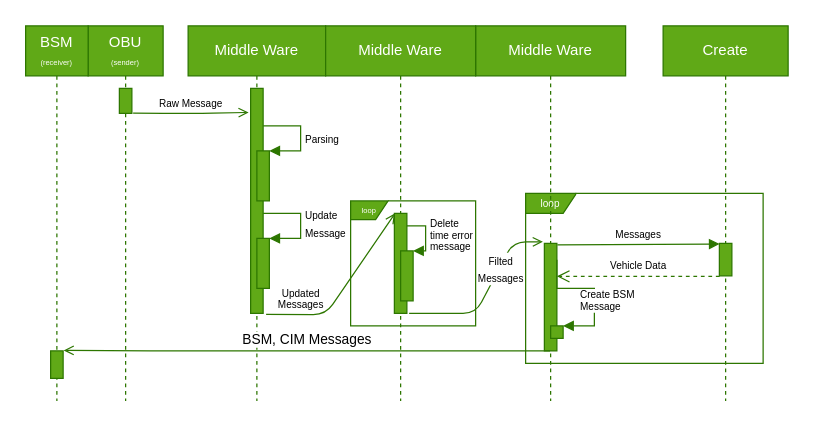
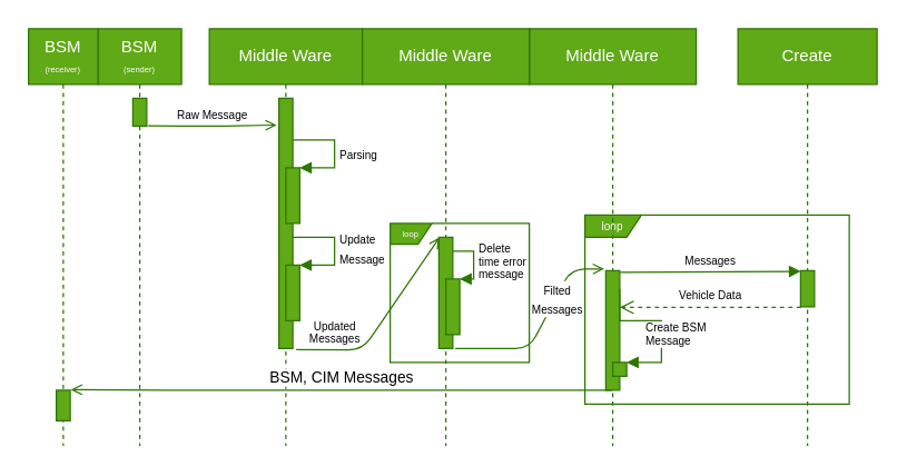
  <mxCell id="0" />
  <mxCell id="1" parent="0" />
  <mxCell id="2" value="loop" style="shape=umlFrame;whiteSpace=wrap;html=1;fontSize=8;width=40;height=16;fillColor=#60a917;strokeColor=#2D7600;fontColor=#ffffff;" vertex="1" parent="1"><mxGeometry x="420" y="154" width="190" height="136" as="geometry" /></mxCell>
  <mxCell id="3" value="Middle Ware" style="shape=umlLifeline;perimeter=lifelinePerimeter;whiteSpace=wrap;html=1;container=1;collapsible=0;recursiveResize=0;outlineConnect=0;fillColor=#60a917;strokeColor=#2D7600;fontColor=#ffffff;" vertex="1" parent="1"><mxGeometry x="380" y="20" width="120" height="300" as="geometry" /></mxCell>
  <mxCell id="4" value="" style="html=1;points=[];perimeter=orthogonalPerimeter;fillColor=#60a917;strokeColor=#2D7600;fontColor=#ffffff;" vertex="1" parent="3"><mxGeometry x="55" y="174" width="10" height="86" as="geometry" /></mxCell>
  <mxCell id="5" value="" style="html=1;points=[];perimeter=orthogonalPerimeter;fontSize=8;fillColor=#60a917;strokeColor=#2D7600;fontColor=#ffffff;" vertex="1" parent="3"><mxGeometry x="60" y="240" width="10" height="10" as="geometry" /></mxCell>
  <mxCell id="6" value="Create BSM&lt;br&gt;Message" style="edgeStyle=orthogonalEdgeStyle;html=1;align=left;spacingLeft=2;endArrow=block;rounded=0;entryX=1;entryY=0;strokeWidth=1;fontSize=8;fillColor=#60a917;strokeColor=#2D7600;labelBackgroundColor=#FFFFFF;fontColor=#000000;" edge="1" target="5" parent="3"><mxGeometry x="-0.296" y="-10" relative="1" as="geometry"><mxPoint x="65" y="187" as="sourcePoint" /><Array as="points"><mxPoint x="65" y="210" /><mxPoint x="95" y="210" /><mxPoint x="95" y="240" /></Array><mxPoint as="offset" /></mxGeometry></mxCell>
- <mxCell id="7" value="OBU&lt;br&gt;&lt;font style=&quot;font-size: 6px;&quot;&gt;(sender)&lt;/font&gt;" style="shape=umlLifeline;perimeter=lifelinePerimeter;whiteSpace=wrap;html=1;container=1;collapsible=0;recursiveResize=0;outlineConnect=0;size=40;fillColor=#60a917;strokeColor=#2D7600;fontColor=#ffffff;" vertex="1" parent="1"><mxGeometry x="70" y="20" width="60" height="300" as="geometry" /></mxCell>
+ <mxCell id="7" value="BSM&lt;br&gt;&lt;font style=&quot;font-size: 6px;&quot;&gt;(sender)&lt;/font&gt;" style="shape=umlLifeline;perimeter=lifelinePerimeter;whiteSpace=wrap;html=1;container=1;collapsible=0;recursiveResize=0;outlineConnect=0;size=40;fillColor=#60a917;strokeColor=#2D7600;fontColor=#ffffff;" vertex="1" parent="1"><mxGeometry x="70" y="20" width="60" height="300" as="geometry" /></mxCell>
  <mxCell id="8" value="" style="html=1;points=[];perimeter=orthogonalPerimeter;fillColor=#60a917;strokeColor=#2D7600;fontColor=#ffffff;" vertex="1" parent="7"><mxGeometry x="25" y="50" width="10" height="20" as="geometry" /></mxCell>
  <mxCell id="9" value="Middle Ware" style="shape=umlLifeline;perimeter=lifelinePerimeter;whiteSpace=wrap;html=1;container=1;collapsible=0;recursiveResize=0;outlineConnect=0;fillColor=#60a917;strokeColor=#2D7600;fontColor=#ffffff;" vertex="1" parent="1"><mxGeometry x="150" y="20" width="110" height="300" as="geometry" /></mxCell>
  <mxCell id="10" value="" style="html=1;points=[];perimeter=orthogonalPerimeter;fillColor=#60a917;strokeColor=#2D7600;fontColor=#ffffff;" vertex="1" parent="9"><mxGeometry x="50" y="50" width="10" height="180" as="geometry" /></mxCell>
  <mxCell id="11" value="" style="html=1;points=[];perimeter=orthogonalPerimeter;fillColor=#60a917;strokeColor=#2D7600;fontColor=#ffffff;" vertex="1" parent="9"><mxGeometry x="55" y="100" width="10" height="40" as="geometry" /></mxCell>
  <mxCell id="12" value="&lt;font style=&quot;font-size: 8px;&quot;&gt;Parsing&lt;/font&gt;" style="edgeStyle=orthogonalEdgeStyle;html=1;align=left;spacingLeft=2;endArrow=block;rounded=0;entryX=1;entryY=0;fillColor=#60a917;strokeColor=#2D7600;labelBackgroundColor=none;fontColor=#000000;" edge="1" target="11" parent="9"><mxGeometry x="0.067" relative="1" as="geometry"><mxPoint x="60" y="80" as="sourcePoint" /><Array as="points"><mxPoint x="90" y="80" /><mxPoint x="90" y="100" /></Array><mxPoint as="offset" /></mxGeometry></mxCell>
  <mxCell id="13" value="" style="html=1;points=[];perimeter=orthogonalPerimeter;fillColor=#60a917;strokeColor=#2D7600;fontColor=#ffffff;" vertex="1" parent="9"><mxGeometry x="55" y="170" width="10" height="40" as="geometry" /></mxCell>
  <mxCell id="14" value="&lt;font style=&quot;font-size: 8px;&quot;&gt;Update&lt;br&gt;Message&lt;/font&gt;" style="edgeStyle=orthogonalEdgeStyle;html=1;align=left;spacingLeft=2;endArrow=block;rounded=0;entryX=1;entryY=0;fillColor=#60a917;strokeColor=#2D7600;labelBackgroundColor=none;fontColor=#000000;" edge="1" target="13" parent="9"><mxGeometry relative="1" as="geometry"><mxPoint x="60" y="150" as="sourcePoint" /><Array as="points"><mxPoint x="90" y="150" /></Array></mxGeometry></mxCell>
  <mxCell id="15" value="&lt;font style=&quot;font-size: 8px;&quot;&gt;Raw Message&lt;/font&gt;" style="html=1;verticalAlign=bottom;endArrow=open;endFill=0;exitX=1.1;exitY=0.993;exitDx=0;exitDy=0;exitPerimeter=0;entryX=-0.16;entryY=0.107;entryDx=0;entryDy=0;entryPerimeter=0;fillColor=#60a917;strokeColor=#2D7600;labelBackgroundColor=none;fontColor=#000000;" edge="1" parent="1" source="8" target="10"><mxGeometry width="80" relative="1" as="geometry"><mxPoint x="360" y="160" as="sourcePoint" /><mxPoint x="200" y="100" as="targetPoint" /><Array as="points"><mxPoint x="140" y="90" /><mxPoint x="160" y="90" /></Array></mxGeometry></mxCell>
  <mxCell id="16" value="Create" style="shape=umlLifeline;perimeter=lifelinePerimeter;whiteSpace=wrap;html=1;container=1;collapsible=0;recursiveResize=0;outlineConnect=0;fillColor=#60a917;strokeColor=#2D7600;fontColor=#ffffff;" vertex="1" parent="1"><mxGeometry x="530" y="20" width="100" height="300" as="geometry" /></mxCell>
  <mxCell id="17" value="" style="html=1;points=[];perimeter=orthogonalPerimeter;fillColor=#60a917;strokeColor=#2D7600;fontColor=#ffffff;" vertex="1" parent="16"><mxGeometry x="45" y="174" width="10" height="26" as="geometry" /></mxCell>
  <mxCell id="18" value="&lt;font style=&quot;font-size: 8px;&quot;&gt;Filted&lt;br&gt;Messages&lt;/font&gt;" style="html=1;verticalAlign=bottom;endArrow=open;entryX=-0.12;entryY=-0.015;entryDx=0;entryDy=0;entryPerimeter=0;endFill=0;exitX=1.18;exitY=1;exitDx=0;exitDy=0;exitPerimeter=0;fillColor=#60a917;strokeColor=#2D7600;labelBackgroundColor=#FFFFFF;fontColor=#000000;" edge="1" parent="1" source="26" target="4"><mxGeometry x="0.135" y="-8" width="80" relative="1" as="geometry"><mxPoint x="310" y="250" as="sourcePoint" /><mxPoint x="420" y="170" as="targetPoint" /><Array as="points"><mxPoint x="380" y="250" /><mxPoint x="410" y="193" /></Array><mxPoint as="offset" /></mxGeometry></mxCell>
  <mxCell id="19" value="&lt;font style=&quot;font-size: 8px;&quot;&gt;Messages&lt;/font&gt;" style="html=1;verticalAlign=bottom;endArrow=block;exitX=1.04;exitY=0.015;exitDx=0;exitDy=0;exitPerimeter=0;entryX=0.02;entryY=0.021;entryDx=0;entryDy=0;entryPerimeter=0;fillColor=#60a917;strokeColor=#2D7600;labelBackgroundColor=none;fontColor=#000000;" edge="1" parent="1" source="4" target="17"><mxGeometry width="80" relative="1" as="geometry"><mxPoint x="490" y="170" as="sourcePoint" /><mxPoint x="550" y="-30" as="targetPoint" /><Array as="points" /></mxGeometry></mxCell>
  <mxCell id="20" value="&lt;font style=&quot;font-size: 8px;&quot;&gt;Vehicle Data&lt;/font&gt;" style="html=1;verticalAlign=bottom;endArrow=open;dashed=1;endSize=8;exitX=0.02;exitY=1.014;exitDx=0;exitDy=0;exitPerimeter=0;fillColor=#60a917;strokeColor=#2D7600;labelBackgroundColor=none;fontColor=#000000;" edge="1" parent="1" source="17" target="4"><mxGeometry relative="1" as="geometry"><mxPoint x="695" y="274" as="sourcePoint" /><mxPoint x="460" y="210" as="targetPoint" /></mxGeometry></mxCell>
  <mxCell id="21" value="BSM, CIM Messages" style="html=1;verticalAlign=bottom;endArrow=open;endFill=0;entryX=1.04;entryY=-0.018;entryDx=0;entryDy=0;entryPerimeter=0;fillColor=#60a917;strokeColor=#2D7600;labelBackgroundColor=#FFFFFF;fontColor=#000000;" edge="1" parent="1" source="3" target="23"><mxGeometry width="80" relative="1" as="geometry"><mxPoint x="290" y="300" as="sourcePoint" /><mxPoint x="370" y="300" as="targetPoint" /><Array as="points"><mxPoint x="150" y="280" /><mxPoint x="130" y="280" /></Array></mxGeometry></mxCell>
  <mxCell id="22" value="BSM&lt;br&gt;&lt;font style=&quot;font-size: 6px;&quot;&gt;(receiver)&lt;/font&gt;" style="shape=umlLifeline;perimeter=lifelinePerimeter;whiteSpace=wrap;html=1;container=1;collapsible=0;recursiveResize=0;outlineConnect=0;size=40;fillColor=#60a917;strokeColor=#2D7600;fontColor=#ffffff;" vertex="1" parent="1"><mxGeometry x="20" y="20" width="50" height="300" as="geometry" /></mxCell>
  <mxCell id="23" value="" style="html=1;points=[];perimeter=orthogonalPerimeter;fontSize=6;fillColor=#60a917;strokeColor=#2D7600;fontColor=#ffffff;" vertex="1" parent="22"><mxGeometry x="20" y="260" width="10" height="22" as="geometry" /></mxCell>
  <mxCell id="24" value="Middle Ware" style="shape=umlLifeline;perimeter=lifelinePerimeter;whiteSpace=wrap;html=1;container=1;collapsible=0;recursiveResize=0;outlineConnect=0;fillColor=#60a917;strokeColor=#2D7600;fontColor=#ffffff;" vertex="1" parent="1"><mxGeometry x="260" y="20" width="120" height="300" as="geometry" /></mxCell>
  <mxCell id="25" value="loop" style="shape=umlFrame;whiteSpace=wrap;html=1;fontSize=6;width=30;height=15;fillColor=#60a917;strokeColor=#2D7600;fontColor=#ffffff;" vertex="1" parent="24"><mxGeometry x="20" y="140" width="100" height="100" as="geometry" /></mxCell>
  <mxCell id="26" value="" style="html=1;points=[];perimeter=orthogonalPerimeter;fillColor=#60a917;strokeColor=#2D7600;fontColor=#ffffff;" vertex="1" parent="24"><mxGeometry x="55" y="150" width="10" height="80" as="geometry" /></mxCell>
  <mxCell id="27" value="" style="html=1;points=[];perimeter=orthogonalPerimeter;fontSize=8;fillColor=#60a917;strokeColor=#2D7600;fontColor=#ffffff;" vertex="1" parent="24"><mxGeometry x="60" y="180" width="10" height="40" as="geometry" /></mxCell>
  <mxCell id="28" value="&lt;span style=&quot;&quot;&gt;Delete&lt;br&gt;time error&lt;br&gt;message&lt;/span&gt;" style="edgeStyle=orthogonalEdgeStyle;html=1;align=left;spacingLeft=2;endArrow=block;rounded=0;entryX=1;entryY=0;strokeWidth=1;fontSize=8;fillColor=#60a917;strokeColor=#2D7600;labelBackgroundColor=none;fontColor=#000000;" edge="1" target="27" parent="24"><mxGeometry relative="1" as="geometry"><mxPoint x="65" y="160" as="sourcePoint" /><Array as="points"><mxPoint x="80" y="160" /><mxPoint x="80" y="180" /></Array></mxGeometry></mxCell>
  <mxCell id="29" value="&lt;font style=&quot;font-size: 8px;&quot;&gt;Updated&lt;br&gt;Messages&lt;/font&gt;" style="html=1;verticalAlign=bottom;endArrow=open;fontSize=6;exitX=1.24;exitY=1.004;exitDx=0;exitDy=0;exitPerimeter=0;entryX=0.06;entryY=0;entryDx=0;entryDy=0;entryPerimeter=0;endFill=0;fillColor=#60a917;strokeColor=#2D7600;labelBackgroundColor=none;fontColor=#000000;" edge="1" parent="1" source="10" target="26"><mxGeometry x="-0.622" width="80" relative="1" as="geometry"><mxPoint x="310" y="160" as="sourcePoint" /><mxPoint x="390" y="160" as="targetPoint" /><Array as="points"><mxPoint x="260" y="251" /></Array><mxPoint as="offset" /></mxGeometry></mxCell>
